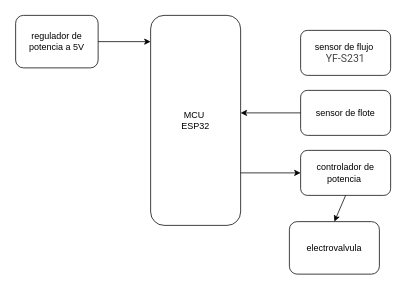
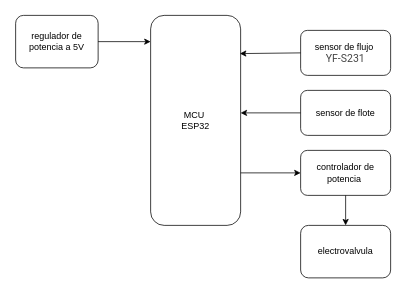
  <mxCell id="0" />
  <mxCell id="1" parent="0" />
  <mxCell id="2" value="MCU&amp;nbsp;&lt;br&gt;ESP32" style="rounded=1;whiteSpace=wrap;html=1;" vertex="1" parent="1"><mxGeometry x="200" y="20" width="120" height="280" as="geometry" /></mxCell>
  <mxCell id="3" value="regulador de potencia a 5V" style="rounded=1;whiteSpace=wrap;html=1;" vertex="1" parent="1"><mxGeometry x="20" y="20" width="110" height="70" as="geometry" /></mxCell>
  <mxCell id="4" value="" style="endArrow=classic;html=1;rounded=0;exitX=1;exitY=0.5;exitDx=0;exitDy=0;entryX=0;entryY=0.125;entryDx=0;entryDy=0;entryPerimeter=0;" edge="1" parent="1" source="3" target="2"><mxGeometry width="50" height="50" relative="1" as="geometry"><mxPoint x="240" y="300" as="sourcePoint" /><mxPoint x="290" y="250" as="targetPoint" /></mxGeometry></mxCell>
  <mxCell id="5" value="sensor de flujo&amp;nbsp;&lt;br&gt;&lt;a style=&quot;box-sizing: inherit; background-color: rgb(255, 255, 255); color: rgb(68, 68, 68); text-decoration-line: none; touch-action: manipulation; transition: color 0.2s ease-in-out 0s, background-color 0.2s ease-in-out 0s, border-color 0.2s ease-in-out 0s; font-family: Roboto, Tahoma, sans-serif, Arial; font-size: 14px; text-align: start;&quot; target=&quot;_blank&quot; href=&quot;https://naylampmechatronics.com/sensores-liquido/108-sensor-de-flujo-de-agua-12-yf-s201.html&quot;&gt;YF-S231&lt;/a&gt;" style="rounded=1;whiteSpace=wrap;html=1;" vertex="1" parent="1"><mxGeometry x="400" y="40" width="120" height="60" as="geometry" /></mxCell>
+ <mxCell id="6" value="" style="endArrow=classic;html=1;rounded=0;exitX=0;exitY=0.5;exitDx=0;exitDy=0;entryX=0.992;entryY=0.182;entryDx=0;entryDy=0;entryPerimeter=0;" edge="1" parent="1" source="5" target="2"><mxGeometry width="50" height="50" relative="1" as="geometry"><mxPoint x="240" y="300" as="sourcePoint" /><mxPoint x="330" y="70" as="targetPoint" /></mxGeometry></mxCell>
  <mxCell id="7" value="sensor de flote" style="rounded=1;whiteSpace=wrap;html=1;" vertex="1" parent="1"><mxGeometry x="400" y="120" width="120" height="60" as="geometry" /></mxCell>
  <mxCell id="8" value="" style="endArrow=classic;html=1;rounded=0;exitX=0;exitY=0.5;exitDx=0;exitDy=0;" edge="1" parent="1" source="7"><mxGeometry width="50" height="50" relative="1" as="geometry"><mxPoint x="240" y="380" as="sourcePoint" /><mxPoint x="320" y="150" as="targetPoint" /></mxGeometry></mxCell>
- <mxCell id="9" value="electrovalvula" style="rounded=1;whiteSpace=wrap;html=1;" vertex="1" parent="1"><mxGeometry x="385" y="295" width="120" height="70" as="geometry" /></mxCell>
+ <mxCell id="9" value="electrovalvula" style="rounded=1;whiteSpace=wrap;html=1;" vertex="1" parent="1"><mxGeometry x="400" y="300" width="120" height="70" as="geometry" /></mxCell>
  <mxCell id="10" value="controlador de potencia&amp;nbsp;" style="rounded=1;whiteSpace=wrap;html=1;" vertex="1" parent="1"><mxGeometry x="400" y="200" width="120" height="60" as="geometry" /></mxCell>
  <mxCell id="11" value="" style="endArrow=classic;html=1;rounded=0;exitX=1;exitY=0.75;exitDx=0;exitDy=0;entryX=0;entryY=0.5;entryDx=0;entryDy=0;" edge="1" parent="1" source="2" target="10"><mxGeometry width="50" height="50" relative="1" as="geometry"><mxPoint x="240" y="300" as="sourcePoint" /><mxPoint x="290" y="250" as="targetPoint" /></mxGeometry></mxCell>
  <mxCell id="12" value="" style="endArrow=classic;html=1;rounded=0;exitX=0.5;exitY=1;exitDx=0;exitDy=0;entryX=0.5;entryY=0;entryDx=0;entryDy=0;" edge="1" parent="1" source="10" target="9"><mxGeometry width="50" height="50" relative="1" as="geometry"><mxPoint x="240" y="300" as="sourcePoint" /><mxPoint x="290" y="250" as="targetPoint" /></mxGeometry></mxCell>
